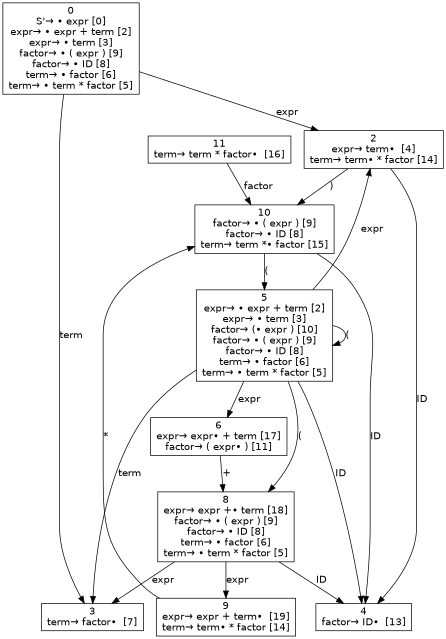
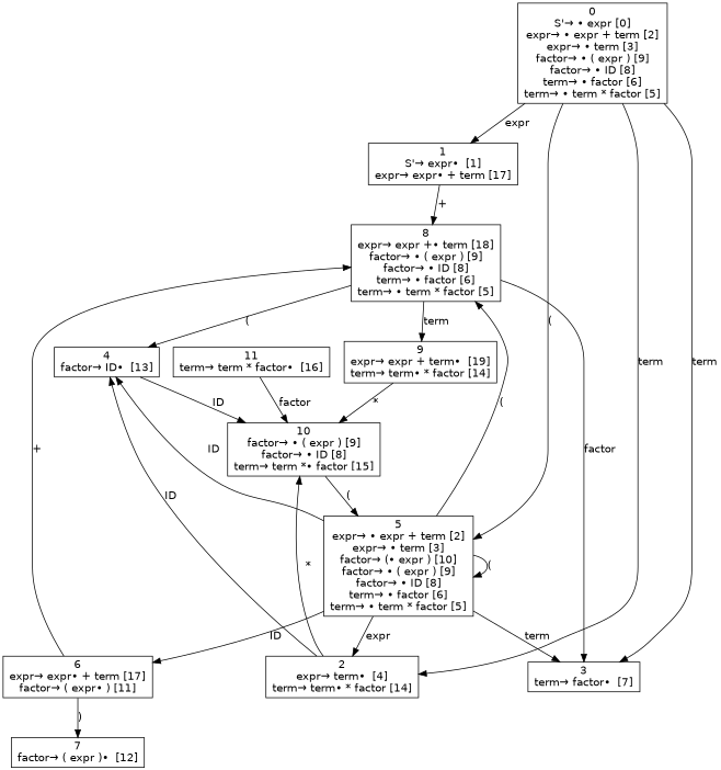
  digraph {
    node [fontname=Helvetica shape=box]
    edge [fontname=Helvetica]
    n1 [label=<0<br />S'→ • expr [0]<br />expr→ • expr + term [2]<br />expr→ • term [3]<br />factor→ • ( expr ) [9]<br />factor→ • ID [8]<br />term→ • factor [6]<br />term→ • term * factor [5]>]
+   n2 [label=<1<br />S'→ expr•  [1]<br />expr→ expr• + term [17]>]
    n3 [label=<2<br />expr→ term•  [4]<br />term→ term• * factor [14]>]
    n4 [label=<3<br />term→ factor•  [7]>]
    n5 [label=<5<br />expr→ • expr + term [2]<br />expr→ • term [3]<br />factor→ (• expr ) [10]<br />factor→ • ( expr ) [9]<br />factor→ • ID [8]<br />term→ • factor [6]<br />term→ • term * factor [5]>]
    n6 [label=<8<br />expr→ expr +• term [18]<br />factor→ • ( expr ) [9]<br />factor→ • ID [8]<br />term→ • factor [6]<br />term→ • term * factor [5]>]
    n7 [label=<4<br />factor→ ID•  [13]>]
    n8 [label=<10<br />factor→ • ( expr ) [9]<br />factor→ • ID [8]<br />term→ term *• factor [15]>]
    n9 [label=<6<br />expr→ expr• + term [17]<br />factor→ ( expr• ) [11]>]
    n10 [label=<9<br />expr→ expr + term•  [19]<br />term→ term• * factor [14]>]
+   n11 [label=<7<br />factor→ ( expr )•  [12]>]
    n12 [label=<11<br />term→ term * factor•  [16]>]
-   n1 -> n3 [label=expr]
+   n1 -> n2 [label=expr]
+   n1 -> n3 [label=term]
    n1 -> n4 [label=term]
+   n1 -> n5 [label="("]
+   n2 -> n6 [label="+"]
    n3 -> n7 [label=ID]
-   n3 -> n8 [label=")"]
+   n3 -> n8 [label="*"]
    n5 -> n3 [label=expr]
    n5 -> n4 [label=term]
    n5 -> n5 [label="("]
    n5 -> n6 [label="("]
    n5 -> n7 [label=ID]
-   n5 -> n9 [label=expr]
-   n6 -> n4 [label=expr]
-   n6 -> n7 [label=ID]
-   n6 -> n10 [label=expr]
+   n5 -> n9 [label=ID]
+   n6 -> n4 [label=factor]
+   n6 -> n7 [label="("]
+   n6 -> n10 [label=term]
    n8 -> n5 [label="("]
-   n8 -> n7 [label=ID]
+   n7 -> n8 [label=ID]
    n9 -> n6 [label="+"]
+   n9 -> n11 [label=")"]
    n10 -> n8 [label="*"]
    n12 -> n8 [label=factor]
  }
